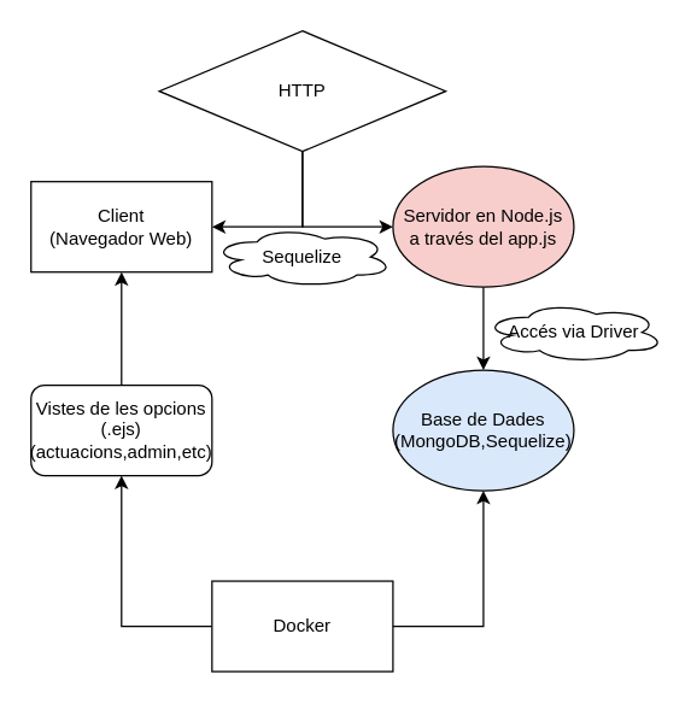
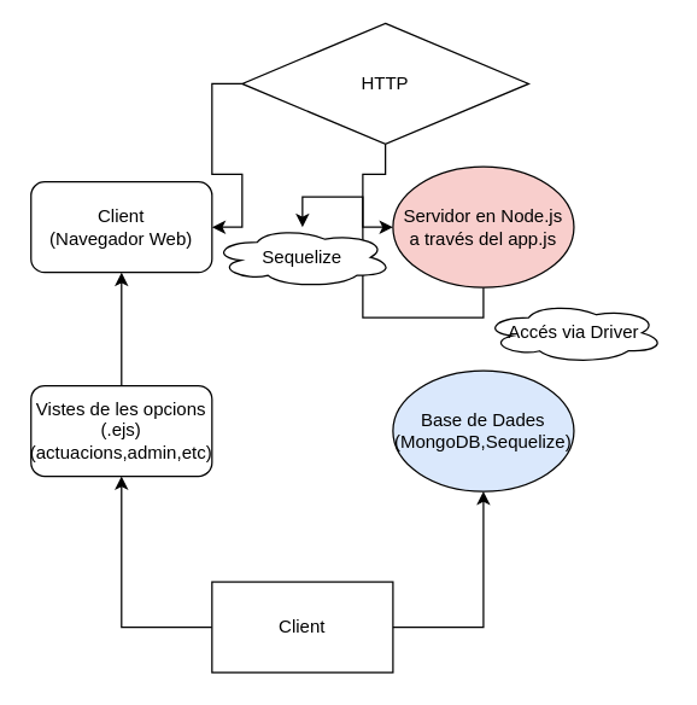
  <mxCell id="0" />
  <mxCell id="1" parent="0" />
  <mxCell id="2" style="edgeStyle=orthogonalEdgeStyle;rounded=0;orthogonalLoop=1;jettySize=auto;html=1;exitX=0;exitY=0.5;exitDx=0;exitDy=0;entryX=0.5;entryY=1;entryDx=0;entryDy=0;" edge="1" parent="1" source="3" target="7"><mxGeometry relative="1" as="geometry" /></mxCell>
- <mxCell id="3" value="Docker" style="rounded=0;whiteSpace=wrap;html=1;" vertex="1" parent="1"><mxGeometry x="140" y="385" width="120" height="60" as="geometry" /></mxCell>
+ <mxCell id="3" value="Client" style="rounded=0;whiteSpace=wrap;html=1;" vertex="1" parent="1"><mxGeometry x="140" y="385" width="120" height="60" as="geometry" /></mxCell>
  <mxCell id="4" value="Base de Dades&lt;br&gt;&lt;div&gt;(MongoDB,Sequelize)&lt;/div&gt;" style="ellipse;whiteSpace=wrap;html=1;fillColor=#dae8fc;" vertex="1" parent="1"><mxGeometry x="260" y="245" width="120" height="80" as="geometry" /></mxCell>
  <mxCell id="5" value="" style="endArrow=classic;html=1;rounded=0;entryX=0.5;entryY=1;entryDx=0;entryDy=0;exitX=1;exitY=0.5;exitDx=0;exitDy=0;" edge="1" parent="1" source="3" target="4"><mxGeometry width="50" height="50" relative="1" as="geometry"><mxPoint x="180" y="435" as="sourcePoint" /><mxPoint x="230" y="385" as="targetPoint" /><Array as="points"><mxPoint x="320" y="415" /></Array></mxGeometry></mxCell>
  <mxCell id="6" style="edgeStyle=orthogonalEdgeStyle;rounded=0;orthogonalLoop=1;jettySize=auto;html=1;entryX=0.5;entryY=1;entryDx=0;entryDy=0;" edge="1" parent="1" source="7" target="8"><mxGeometry relative="1" as="geometry" /></mxCell>
  <mxCell id="7" value="Vistes de les opcions&lt;div&gt;(.ejs)&lt;/div&gt;&lt;div&gt;(actuacions,admin,etc)&lt;/div&gt;" style="rounded=1;whiteSpace=wrap;html=1;" vertex="1" parent="1"><mxGeometry x="20" y="255" width="120" height="60" as="geometry" /></mxCell>
- <mxCell id="8" value="Client&lt;div&gt;(Navegador Web)&lt;/div&gt;" style="rounded=0;whiteSpace=wrap;html=1;" vertex="1" parent="1"><mxGeometry x="20" y="120" width="120" height="60" as="geometry" /></mxCell>
- <mxCell id="9" style="edgeStyle=orthogonalEdgeStyle;rounded=0;orthogonalLoop=1;jettySize=auto;html=1;entryX=0.5;entryY=0;entryDx=0;entryDy=0;" edge="1" parent="1" source="10" target="4"><mxGeometry relative="1" as="geometry" /></mxCell>
+ <mxCell id="8" value="Client&lt;div&gt;(Navegador Web)&lt;/div&gt;" style="whiteSpace=wrap;html=1;rounded=1;" vertex="1" parent="1"><mxGeometry x="20" y="120" width="120" height="60" as="geometry" /></mxCell>
+ <mxCell id="9" style="edgeStyle=orthogonalEdgeStyle;rounded=0;orthogonalLoop=1;jettySize=auto;html=1;" edge="1" parent="1" source="10" target="14"><mxGeometry relative="1" as="geometry" /></mxCell>
  <mxCell id="10" value="Servidor en Node.js&lt;div&gt;a través del app.js&lt;/div&gt;" style="ellipse;whiteSpace=wrap;html=1;fillColor=#f8cecc;" vertex="1" parent="1"><mxGeometry x="260" y="110" width="120" height="80" as="geometry" /></mxCell>
  <mxCell id="11" style="edgeStyle=orthogonalEdgeStyle;rounded=0;orthogonalLoop=1;jettySize=auto;html=1;entryX=0;entryY=0.5;entryDx=0;entryDy=0;" edge="1" parent="1" source="13" target="10"><mxGeometry relative="1" as="geometry" /></mxCell>
  <mxCell id="12" style="edgeStyle=orthogonalEdgeStyle;rounded=0;orthogonalLoop=1;jettySize=auto;html=1;entryX=1;entryY=0.5;entryDx=0;entryDy=0;" edge="1" parent="1" source="13" target="8"><mxGeometry relative="1" as="geometry" /></mxCell>
- <mxCell id="13" value="HTTP" style="rhombus;whiteSpace=wrap;html=1;" vertex="1" parent="1"><mxGeometry x="105" y="20" width="190" height="80" as="geometry" /></mxCell>
+ <mxCell id="13" value="HTTP" style="rhombus;whiteSpace=wrap;html=1;" vertex="1" parent="1"><mxGeometry x="160" y="15" width="190" height="80" as="geometry" /></mxCell>
  <mxCell id="14" value="Sequelize" style="ellipse;shape=cloud;whiteSpace=wrap;html=1;" vertex="1" parent="1"><mxGeometry x="140" y="150" width="120" height="40" as="geometry" /></mxCell>
  <mxCell id="15" value="Accés via Driver" style="ellipse;shape=cloud;whiteSpace=wrap;html=1;" vertex="1" parent="1"><mxGeometry x="320" y="200" width="120" height="40" as="geometry" /></mxCell>
